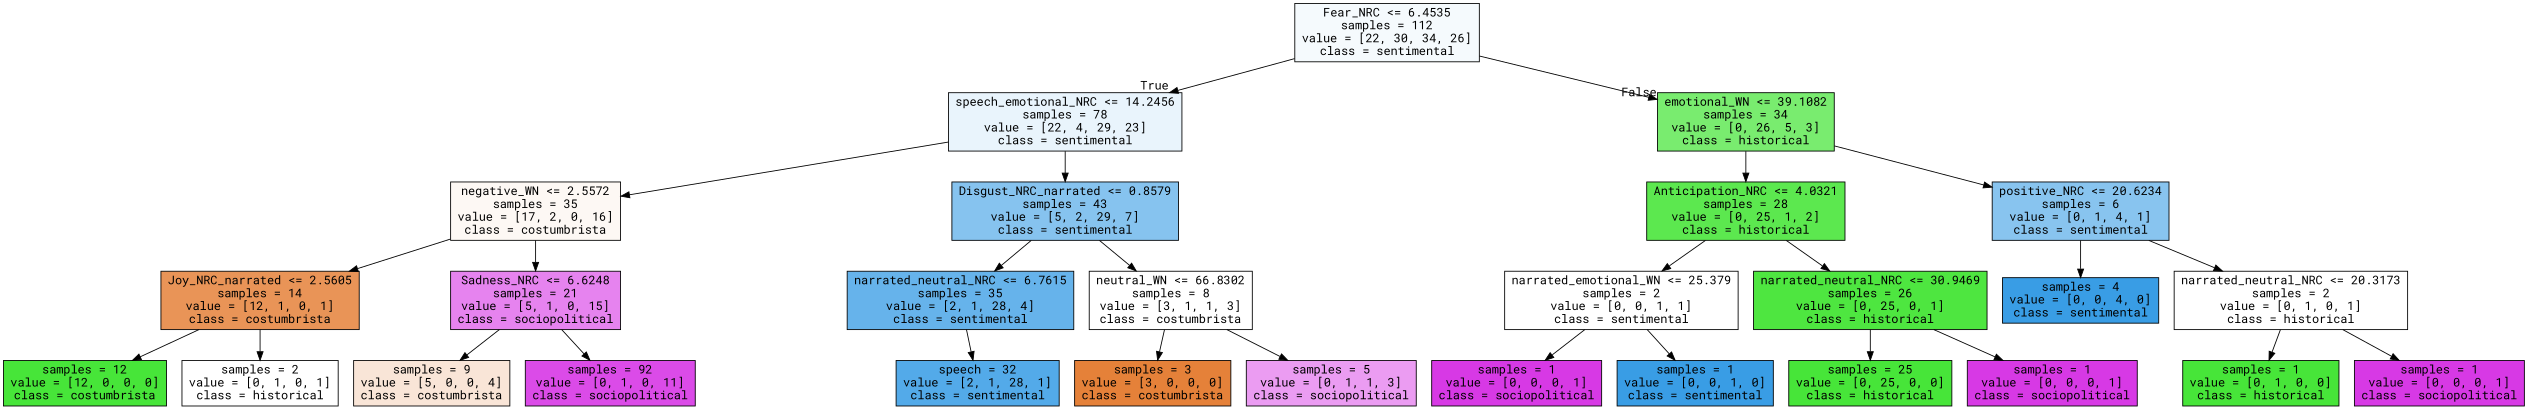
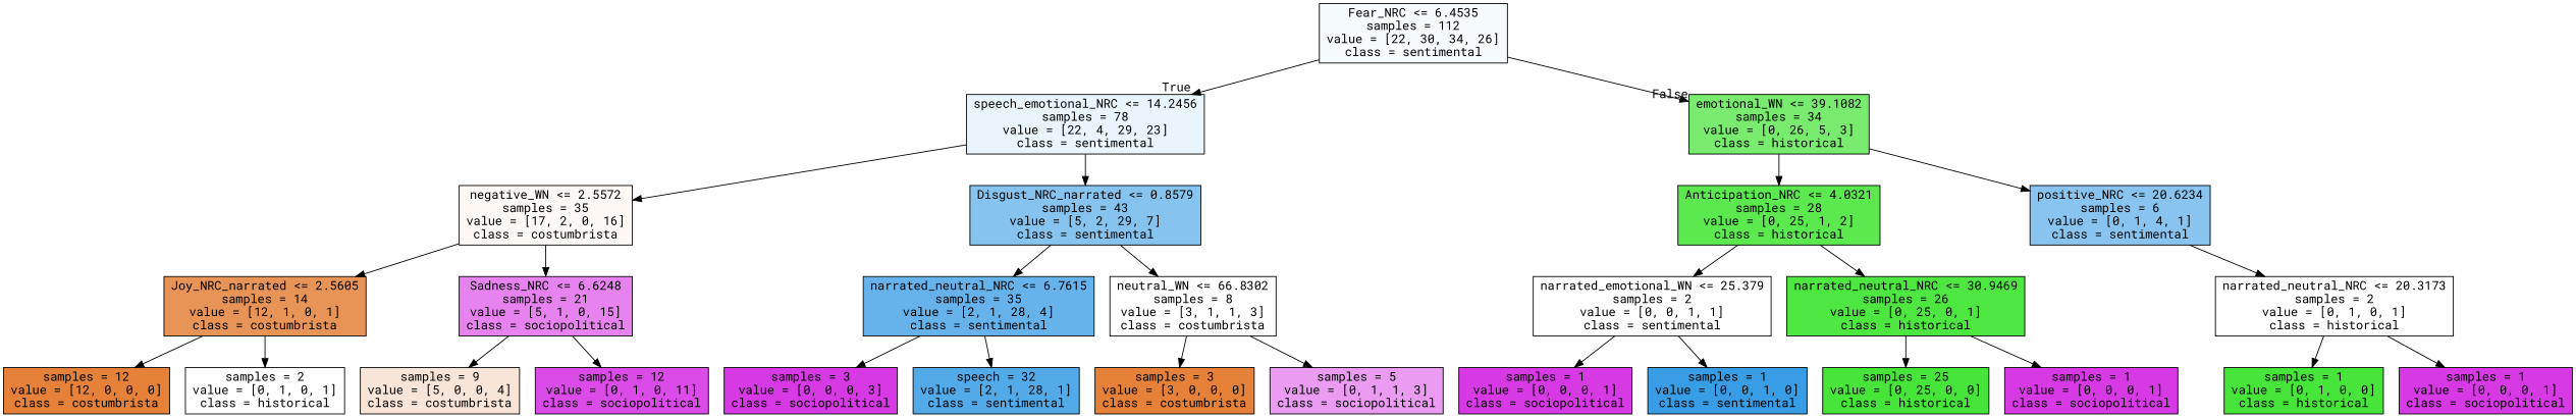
  digraph {
    fontname="Roboto Mono"
    node [color=black fillcolor="#d739e5ff" fontname="Roboto Mono" shape=box style=filled]
    edge [fontname="Roboto Mono"]
    n1 [fillcolor="#399de50c" label="Fear_NRC <= 6.4535\nsamples = 112\nvalue = [22, 30, 34, 26]\nclass = sentimental"]
    n2 [fillcolor="#399de51c" label="speech_emotional_NRC <= 14.2456\nsamples = 78\nvalue = [22, 4, 29, 23]\nclass = sentimental"]
    n3 [fillcolor="#47e539b9" label="emotional_WN <= 39.1082\nsamples = 34\nvalue = [0, 26, 5, 3]\nclass = historical"]
    n4 [fillcolor="#e581390d" label="negative_WN <= 2.5572\nsamples = 35\nvalue = [17, 2, 0, 16]\nclass = costumbrista"]
    n5 [fillcolor="#399de59c" label="Disgust_NRC_narrated <= 0.8579\nsamples = 43\nvalue = [5, 2, 29, 7]\nclass = sentimental"]
    n6 [fillcolor="#47e539e2" label="Anticipation_NRC <= 4.0321\nsamples = 28\nvalue = [0, 25, 1, 2]\nclass = historical"]
    n7 [fillcolor="#399de599" label="positive_NRC <= 20.6234\nsamples = 6\nvalue = [0, 1, 4, 1]\nclass = sentimental"]
    n8 [fillcolor="#e58139d8" label="Joy_NRC_narrated <= 2.5605\nsamples = 14\nvalue = [12, 1, 0, 1]\nclass = costumbrista"]
    n9 [fillcolor="#d739e59f" label="Sadness_NRC <= 6.6248\nsamples = 21\nvalue = [5, 1, 0, 15]\nclass = sociopolitical"]
    n10 [fillcolor="#399de5c5" label="narrated_neutral_NRC <= 6.7615\nsamples = 35\nvalue = [2, 1, 28, 4]\nclass = sentimental"]
    n11 [fillcolor="#e5813900" label="neutral_WN <= 66.8302\nsamples = 8\nvalue = [3, 1, 1, 3]\nclass = costumbrista"]
-   n12 [fillcolor="#47e539ff" label="samples = 12\nvalue = [12, 0, 0, 0]\nclass = costumbrista"]
+   n12 [fillcolor="#e58139ff" label="samples = 12\nvalue = [12, 0, 0, 0]\nclass = costumbrista"]
    n13 [fillcolor="#47e53900" label="samples = 2\nvalue = [0, 1, 0, 1]\nclass = historical"]
    n14 [fillcolor="#e5813933" label="samples = 9\nvalue = [5, 0, 0, 4]\nclass = costumbrista"]
-   n15 [fillcolor="#d739e5e8" label="samples = 92\nvalue = [0, 1, 0, 11]\nclass = sociopolitical"]
+   n15 [fillcolor="#d739e5e8" label="samples = 12\nvalue = [0, 1, 0, 11]\nclass = sociopolitical"]
+   n16 [label="samples = 3\nvalue = [0, 0, 0, 3]\nclass = sociopolitical"]
    n17 [fillcolor="#399de5dd" label="speech = 32\nvalue = [2, 1, 28, 1]\nclass = sentimental"]
    n18 [fillcolor="#e58139ff" label="samples = 3\nvalue = [3, 0, 0, 0]\nclass = costumbrista"]
    n19 [fillcolor="#d739e57f" label="samples = 5\nvalue = [0, 1, 1, 3]\nclass = sociopolitical"]
    n20 [fillcolor="#399de500" label="narrated_emotional_WN <= 25.379\nsamples = 2\nvalue = [0, 0, 1, 1]\nclass = sentimental"]
    n21 [fillcolor="#47e539f5" label="narrated_neutral_NRC <= 30.9469\nsamples = 26\nvalue = [0, 25, 0, 1]\nclass = historical"]
-   n22 [fillcolor="#399de5ff" label="samples = 4\nvalue = [0, 0, 4, 0]\nclass = sentimental"]
    n23 [fillcolor="#47e53900" label="narrated_neutral_NRC <= 20.3173\nsamples = 2\nvalue = [0, 1, 0, 1]\nclass = historical"]
    n24 [label="samples = 1\nvalue = [0, 0, 0, 1]\nclass = sociopolitical"]
    n25 [fillcolor="#399de5ff" label="samples = 1\nvalue = [0, 0, 1, 0]\nclass = sentimental"]
    n26 [fillcolor="#47e539ff" label="samples = 25\nvalue = [0, 25, 0, 0]\nclass = historical"]
    n27 [label="samples = 1\nvalue = [0, 0, 0, 1]\nclass = sociopolitical"]
    n28 [fillcolor="#47e539ff" label="samples = 1\nvalue = [0, 1, 0, 0]\nclass = historical"]
    n29 [label="samples = 1\nvalue = [0, 0, 0, 1]\nclass = sociopolitical"]
    n1 -> n2 [headlabel=True labelangle=45 labeldistance=2.5]
    n1 -> n3 [headlabel=False labelangle=-45 labeldistance=2.5]
    n2 -> n4
    n2 -> n5
    n3 -> n6
    n3 -> n7
    n4 -> n8
    n4 -> n9
    n5 -> n10
    n5 -> n11
    n6 -> n20
    n6 -> n21
-   n7 -> n22
    n7 -> n23
    n8 -> n12
    n8 -> n13
    n9 -> n14
    n9 -> n15
+   n10 -> n16
    n10 -> n17
    n11 -> n18
    n11 -> n19
    n20 -> n24
    n20 -> n25
    n21 -> n26
    n21 -> n27
    n23 -> n28
    n23 -> n29
  }
